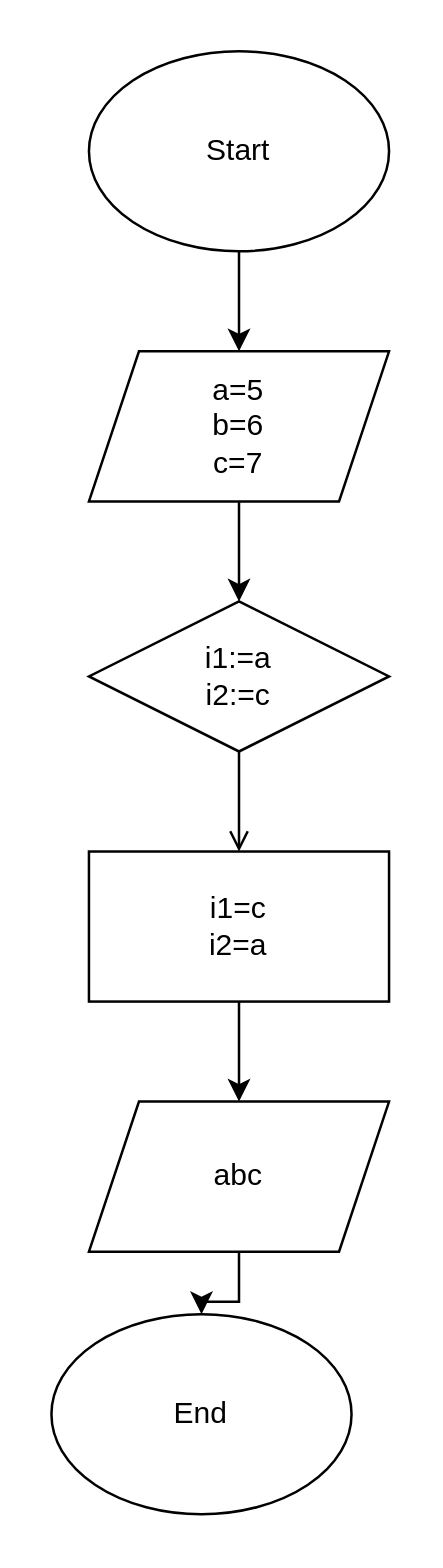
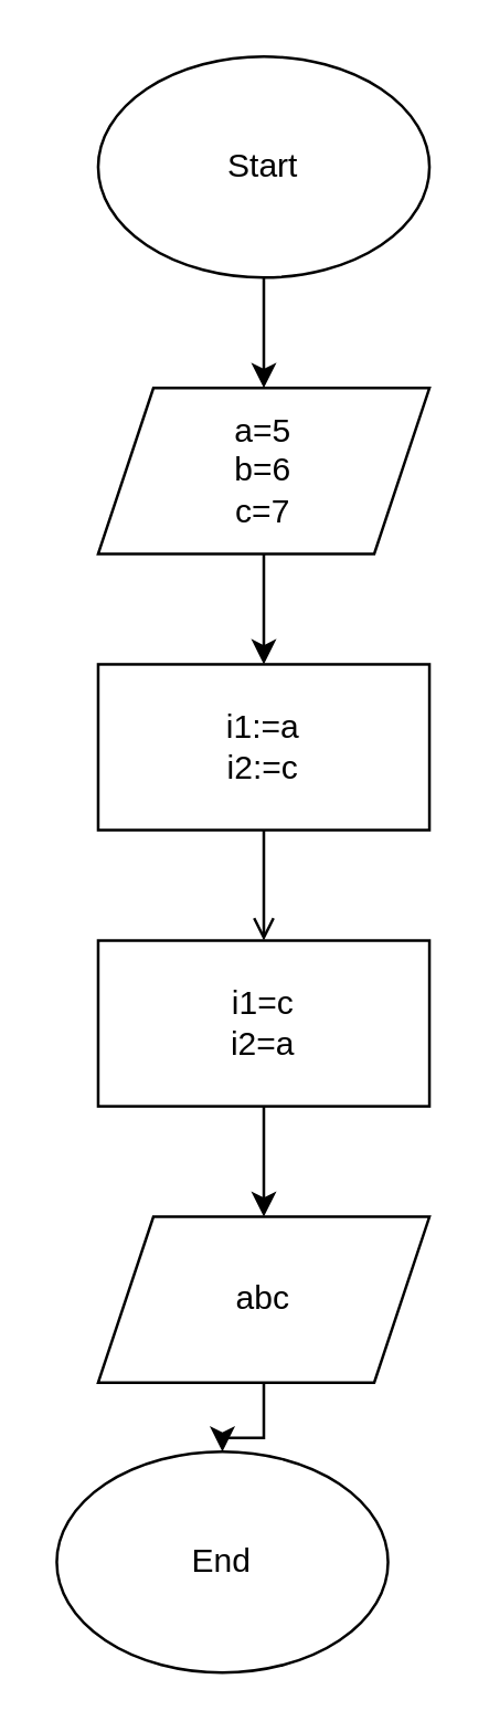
  <mxCell id="0" />
  <mxCell id="1" parent="0" />
  <mxCell id="2" style="edgeStyle=orthogonalEdgeStyle;rounded=0;orthogonalLoop=1;jettySize=auto;html=1;exitX=0.5;exitY=1;exitDx=0;exitDy=0;entryX=0.5;entryY=0;entryDx=0;entryDy=0;" edge="1" parent="1" source="3" target="5"><mxGeometry relative="1" as="geometry" /></mxCell>
  <mxCell id="3" value="Start" style="ellipse;whiteSpace=wrap;html=1;" vertex="1" parent="1"><mxGeometry x="35" width="120" height="80" as="geometry" y="20" /></mxCell>
  <mxCell id="4" style="edgeStyle=orthogonalEdgeStyle;rounded=0;orthogonalLoop=1;jettySize=auto;html=1;exitX=0.5;exitY=1;exitDx=0;exitDy=0;entryX=0.5;entryY=0;entryDx=0;entryDy=0;" edge="1" parent="1" source="5" target="7"><mxGeometry relative="1" as="geometry" /></mxCell>
  <mxCell id="5" value="a=5&lt;br&gt;b=6&lt;br&gt;c=7" style="shape=parallelogram;perimeter=parallelogramPerimeter;whiteSpace=wrap;html=1;fixedSize=1;" vertex="1" parent="1"><mxGeometry x="35" y="140" width="120" height="60" as="geometry" /></mxCell>
  <mxCell id="6" style="edgeStyle=orthogonalEdgeStyle;rounded=0;orthogonalLoop=1;jettySize=auto;html=1;exitX=0.5;exitY=1;exitDx=0;exitDy=0;entryX=0.5;entryY=0;entryDx=0;entryDy=0;endArrow=open;" edge="1" parent="1" source="7" target="9"><mxGeometry relative="1" as="geometry" /></mxCell>
- <mxCell id="7" value="i1:=a&lt;br&gt;i2:=c" style="rhombus;whiteSpace=wrap;html=1;" vertex="1" parent="1"><mxGeometry x="35" y="240" width="120" height="60" as="geometry" /></mxCell>
+ <mxCell id="7" value="i1:=a&lt;br&gt;i2:=c" style="rounded=0;whiteSpace=wrap;html=1;" vertex="1" parent="1"><mxGeometry x="35" y="240" width="120" height="60" as="geometry" /></mxCell>
  <mxCell id="8" value="" style="edgeStyle=orthogonalEdgeStyle;rounded=0;orthogonalLoop=1;jettySize=auto;html=1;" edge="1" parent="1" source="9" target="11"><mxGeometry relative="1" as="geometry" /></mxCell>
  <mxCell id="9" value="i1=c&lt;br&gt;i2=a" style="rounded=0;whiteSpace=wrap;html=1;" vertex="1" parent="1"><mxGeometry x="35" y="340" width="120" height="60" as="geometry" /></mxCell>
  <mxCell id="10" value="" style="edgeStyle=orthogonalEdgeStyle;rounded=0;orthogonalLoop=1;jettySize=auto;html=1;" edge="1" parent="1" source="11" target="12"><mxGeometry relative="1" as="geometry" /></mxCell>
  <mxCell id="11" value="abc" style="shape=parallelogram;perimeter=parallelogramPerimeter;whiteSpace=wrap;html=1;fixedSize=1;" vertex="1" parent="1"><mxGeometry x="35" y="440" width="120" height="60" as="geometry" /></mxCell>
  <mxCell id="12" value="End" style="ellipse;whiteSpace=wrap;html=1;" vertex="1" parent="1"><mxGeometry x="20" y="525" width="120" height="80" as="geometry" /></mxCell>
